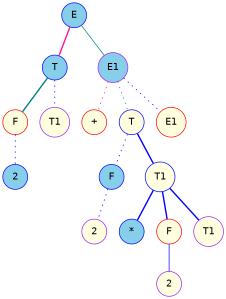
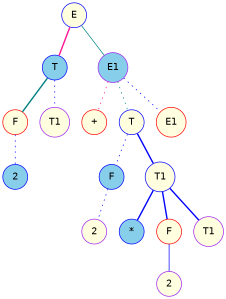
  graph {
    fontname="DejaVu Sans Mono"
    node [fillcolor=lightyellow shape=circle style=filled color=blue fontname="DejaVu Sans Mono"]
    edge [color=blue style=dotted fontname="DejaVu Sans Mono"]
    n1 [fillcolor=skyblue label=2]
    n2 [label=F color=red]
    n3 [label=T1 color=purple]
    n4 [label=2 color=purple]
    n5 [label=2 color=purple]
    n6 [fillcolor=skyblue label="*"]
    n7 [label=F color=red]
    n8 [label=T1 color=purple]
    n9 [fillcolor=skyblue label=F]
    n10 [label=T1]
    n11 [label="+" color=red]
    n12 [label=T]
    n13 [label=E1 color=red]
    n14 [fillcolor=skyblue label=T]
    n15 [fillcolor=skyblue label=E1 color=purple]
-   n16 [fillcolor=skyblue label=E]
+   n16 [label=E]
    subgraph sub_1 {
      rank=same
      n1
    }
    subgraph sub_2 {
      rank=same
      n2
      n3
    }
    subgraph sub_3 {
      rank=same
      n4
    }
    subgraph sub_4 {
      rank=same
      n5
    }
    subgraph sub_5 {
      rank=same
      n6
      n7
      n8
    }
    subgraph sub_6 {
      rank=same
      n9
      n10
    }
    subgraph sub_7 {
      rank=same
      n11
      n12
      n13
    }
    subgraph sub_8 {
      rank=same
      n14
      n15
    }
    n2 -- n1
    n7 -- n5 [style=solid]
    n9 -- n4
    n10 -- n6 [style=bold]
    n10 -- n7 [style=bold]
    n10 -- n8 [style=bold]
    n12 -- n9
    n12 -- n10 [style=bold]
    n14 -- n2 [color=teal style=bold]
    n14 -- n3
    n15 -- n11 [color=deeppink]
    n15 -- n12 [color=teal]
    n15 -- n13
    n16 -- n14 [color=deeppink style=bold]
    n16 -- n15 [color=teal style=solid]
  }
